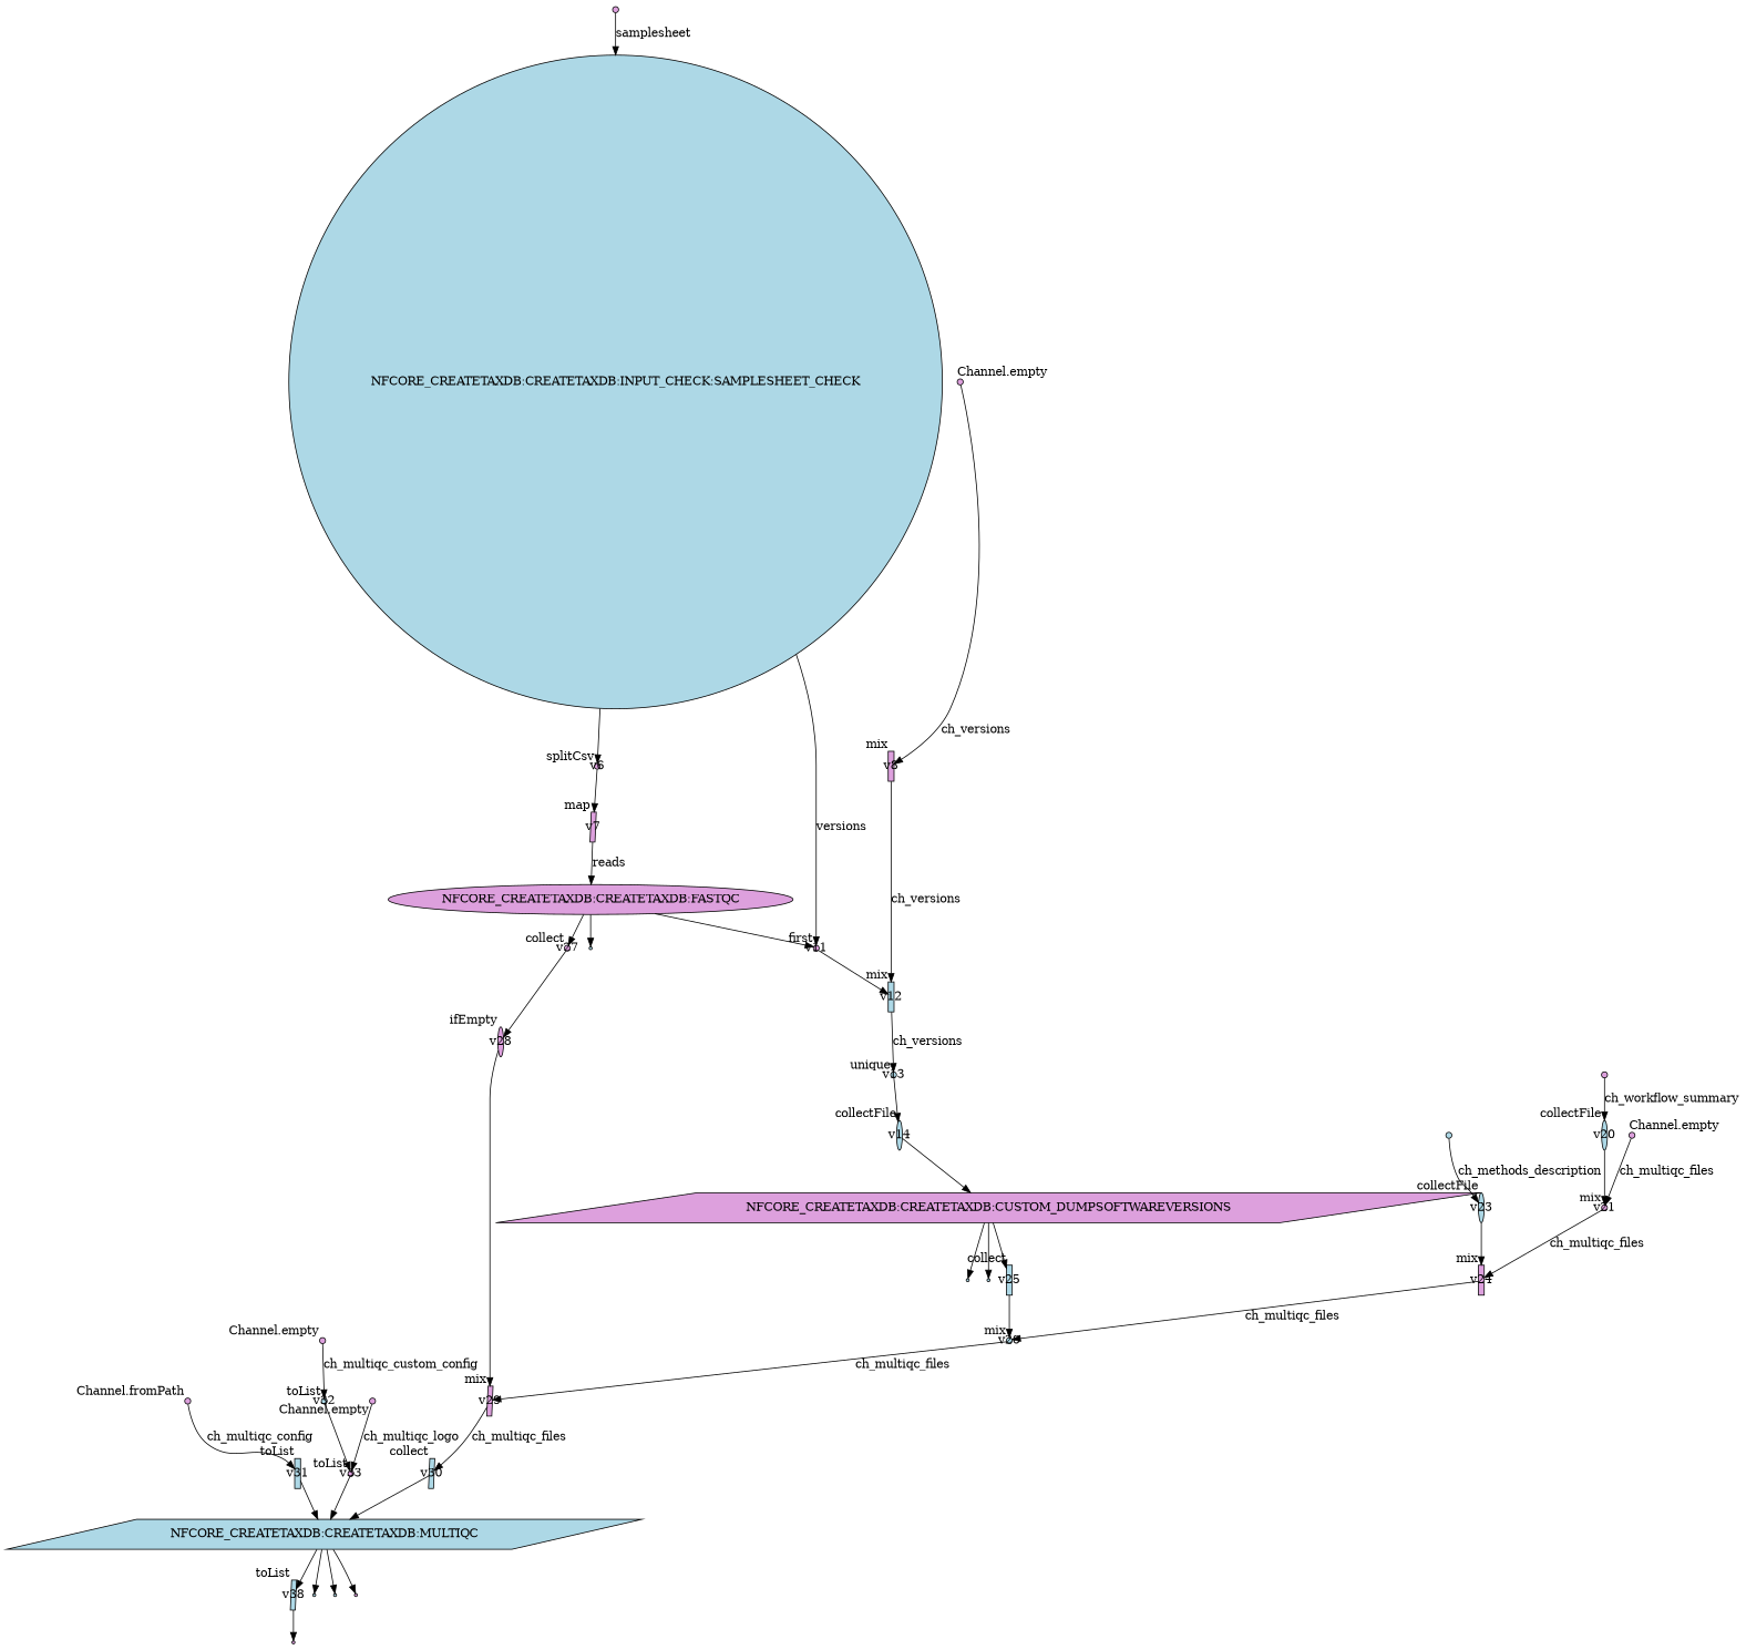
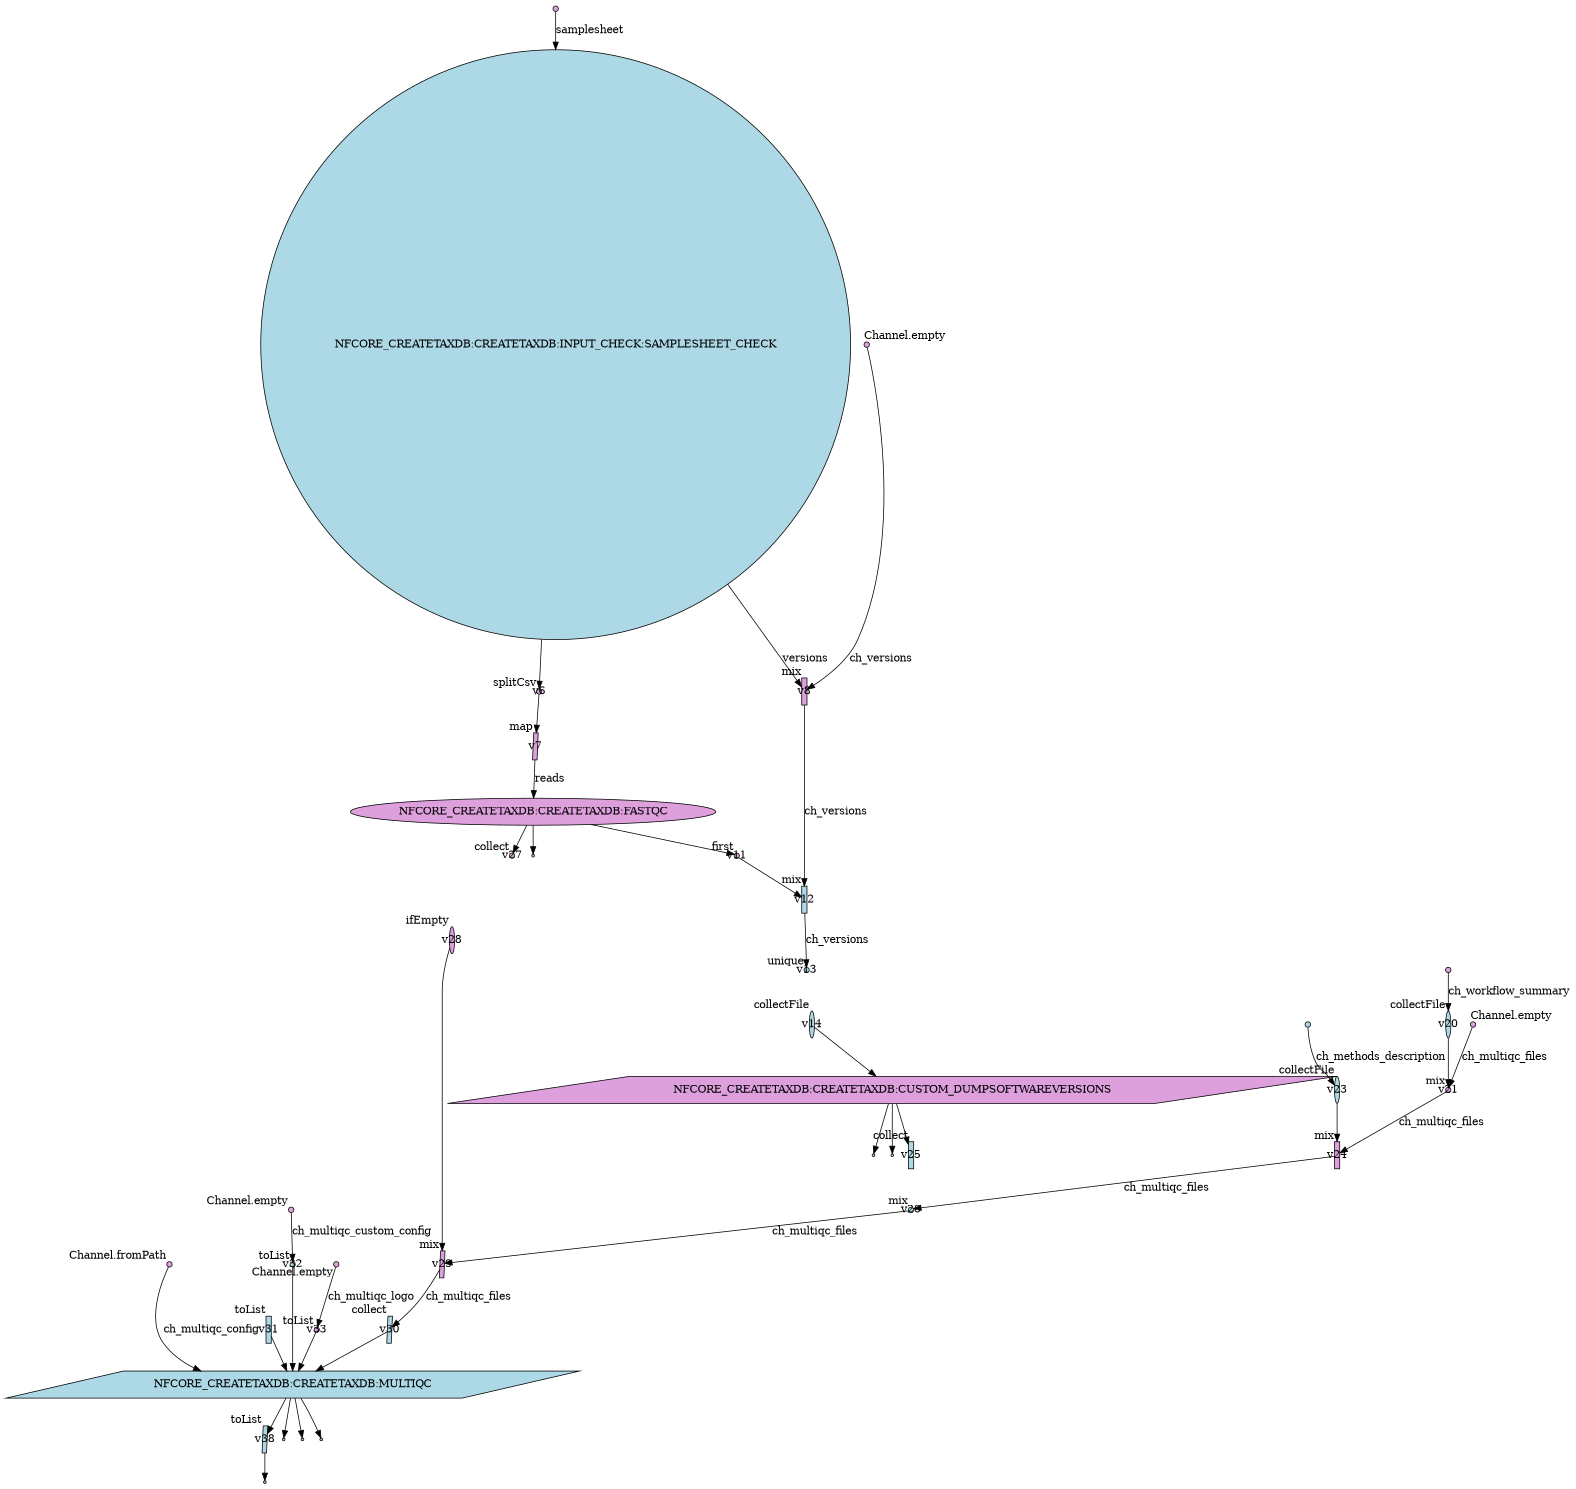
  digraph {
    node [fixedsize=true shape=point style=filled fillcolor=plum]
    v0 [width=0.1 xlabel="Channel.fromPath"]
    v31 [shape=box width=0.1 xlabel=toList fillcolor=lightblue]
    n3 [label="NFCORE_CREATETAXDB:CREATETAXDB:MULTIQC" fillcolor=lightblue shape=parallelogram fixedsize=""]
    v1 [width=0.1 xlabel="Channel.empty"]
    v32 [shape=circle width=0.1 xlabel=toList fillcolor=lightblue]
    v2 [width=0.1 xlabel="Channel.empty"]
    v33 [shape=circle width=0.1 xlabel=toList]
    v3 [width=0.1 xlabel="Channel.empty"]
    v8 [shape=box width=0.1 xlabel=mix]
    v12 [shape=box width=0.1 xlabel=mix fillcolor=lightblue]
    v4 [width=0.1]
    n12 [label="NFCORE_CREATETAXDB:CREATETAXDB:INPUT_CHECK:SAMPLESHEET_CHECK" fillcolor=lightblue shape=circle fixedsize=""]
    v6 [shape=circle width=0.1 xlabel=splitCsv]
    v7 [shape=parallelogram width=0.1 xlabel=map]
    n15 [label="NFCORE_CREATETAXDB:CREATETAXDB:FASTQC" shape=ellipse fixedsize=""]
    v10 [fillcolor=lightblue fixedsize=""]
    v27 [shape=circle width=0.1 xlabel=collect]
    v11 [shape=circle width=0.1 xlabel=first]
    v13 [shape=circle width=0.1 xlabel=unique fillcolor=lightblue]
    v28 [shape=ellipse width=0.1 xlabel=ifEmpty]
    v14 [shape=ellipse width=0.1 xlabel=collectFile fillcolor=lightblue]
    n22 [label="NFCORE_CREATETAXDB:CREATETAXDB:CUSTOM_DUMPSOFTWAREVERSIONS" shape=parallelogram fixedsize=""]
    v17 [fillcolor=lightblue fixedsize=""]
    v25 [shape=box width=0.1 xlabel=collect fillcolor=lightblue]
    v16 [fillcolor=lightblue fixedsize=""]
    v26 [shape=circle width=0.1 xlabel=mix fillcolor=lightblue]
    v18 [width=0.1 xlabel="Channel.empty"]
    v21 [shape=circle width=0.1 xlabel=mix]
    v24 [shape=box width=0.1 xlabel=mix]
    v19 [width=0.1]
    v20 [shape=ellipse width=0.1 xlabel=collectFile fillcolor=lightblue]
    v22 [width=0.1 fillcolor=lightblue]
    v23 [shape=ellipse width=0.1 xlabel=collectFile fillcolor=lightblue]
    v29 [shape=parallelogram width=0.1 xlabel=mix]
    v30 [shape=parallelogram width=0.1 xlabel=collect fillcolor=lightblue]
    v38 [shape=parallelogram width=0.1 xlabel=toList fillcolor=lightblue]
    v37 [fillcolor=lightblue fixedsize=""]
    v36 [fillcolor=lightblue fixedsize=""]
    v35 [fixedsize=""]
    v39 [fixedsize=""]
-   v0 -> v31 [label=ch_multiqc_config]
+   v0 -> n3 [label=ch_multiqc_config]
    v31 -> n3
    n3 -> v38
    n3 -> v37
    n3 -> v36
    n3 -> v35
    v1 -> v32 [label=ch_multiqc_custom_config]
-   v32 -> v33
+   v32 -> n3
    v2 -> v33 [label=ch_multiqc_logo]
    v33 -> n3
    v3 -> v8 [label=ch_versions]
    v8 -> v12 [label=ch_versions]
    v12 -> v13 [label=ch_versions]
    v4 -> n12 [label=samplesheet]
-   n12 -> v11 [label=versions]
+   n12 -> v8 [label=versions]
    n12 -> v6
    v6 -> v7
    v7 -> n15 [label=reads]
    n15 -> v10
    n15 -> v27
    n15 -> v11
-   v27 -> v28
    v11 -> v12
-   v13 -> v14
    v28 -> v29
    v14 -> n22
    n22 -> v17
    n22 -> v25
    n22 -> v16
-   v25 -> v26
    v26 -> v29 [label=ch_multiqc_files]
    v18 -> v21 [label=ch_multiqc_files]
    v21 -> v24 [label=ch_multiqc_files]
    v24 -> v26 [label=ch_multiqc_files]
    v19 -> v20 [label=ch_workflow_summary]
    v20 -> v21
    v22 -> v23 [label=ch_methods_description]
    v23 -> v24
    v29 -> v30 [label=ch_multiqc_files]
    v30 -> n3
    v38 -> v39
  }
